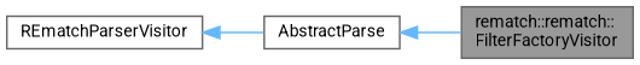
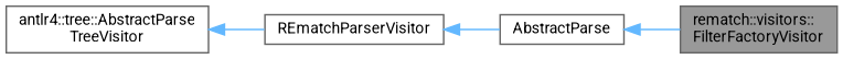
  digraph {
    fontname=Roboto
    rankdir=LR
    node [color=gray40 fillcolor=white fontname=Roboto fontsize=10 shape=box style=filled]
    edge [color=steelblue1 dir=back fontname=Roboto fontsize=10 labelfontname=Helvetica labelfontsize=10 style=solid]
-   n1 [fillcolor=grey60 fontcolor=black height=0.2 label="rematch::rematch::\lFilterFactoryVisitor" width=0.4]
+   n1 [fillcolor=grey60 fontcolor=black height=0.2 label="rematch::visitors::\lFilterFactoryVisitor" width=0.4]
    n2 [height=0.2 label=AbstractParse width=0.4]
    n3 [height=0.2 label=REmatchParserVisitor width=0.4]
+   n4 [height=0.2 label="antlr4::tree::AbstractParse\lTreeVisitor" width=0.4]
    n2 -> n1
    n3 -> n2
+   n4 -> n3
  }
